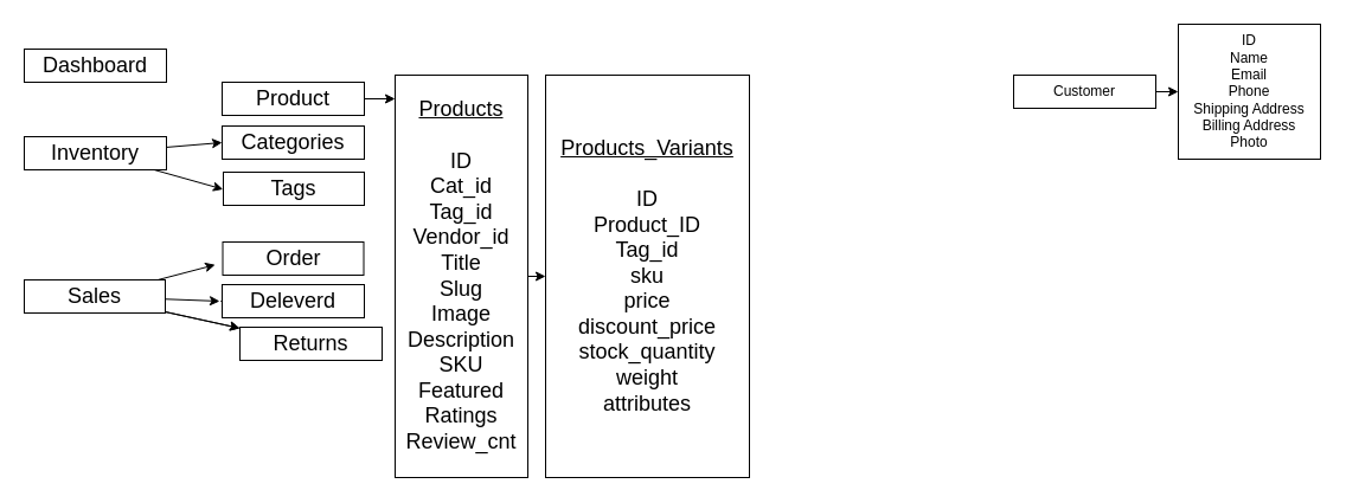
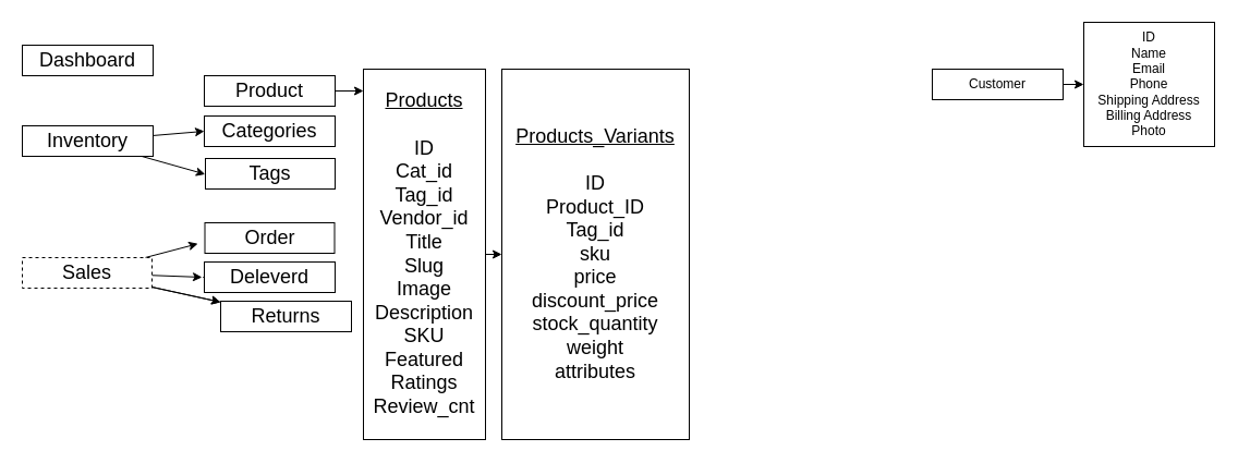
  <mxCell id="0" />
  <mxCell id="1" parent="0" />
  <mxCell id="2" value="&lt;span&gt;&lt;font style=&quot;font-size: 18px;&quot;&gt;Dashboard&lt;/font&gt;&lt;/span&gt;" style="rounded=0;whiteSpace=wrap;html=1;fontStyle=0" parent="1" vertex="1"><mxGeometry x="20" y="41" width="120" height="28" as="geometry" /></mxCell>
  <mxCell id="3" style="edgeStyle=none;html=1;entryX=0;entryY=0.5;entryDx=0;entryDy=0;fontStyle=0" edge="1" parent="1" source="5" target="10"><mxGeometry relative="1" as="geometry" /></mxCell>
  <mxCell id="4" style="edgeStyle=none;html=1;fontStyle=0" edge="1" parent="1" source="5"><mxGeometry relative="1" as="geometry"><mxPoint x="187.81" y="159.429" as="targetPoint" /></mxGeometry></mxCell>
  <mxCell id="5" value="&lt;span&gt;&lt;font style=&quot;font-size: 18px;&quot;&gt;Inventory&lt;/font&gt;&lt;/span&gt;" style="rounded=0;whiteSpace=wrap;html=1;fontStyle=0" parent="1" vertex="1"><mxGeometry x="20" y="115" width="120" height="28" as="geometry" /></mxCell>
  <mxCell id="6" value="" style="edgeStyle=none;html=1;fontSize=18;fontStyle=0" parent="1" source="7" edge="1"><mxGeometry relative="1" as="geometry"><mxPoint x="333" y="83" as="targetPoint" /></mxGeometry></mxCell>
  <mxCell id="7" value="Product" style="rounded=0;whiteSpace=wrap;html=1;fontSize=18;fontStyle=0" parent="1" vertex="1"><mxGeometry x="187" y="69" width="120" height="28" as="geometry" /></mxCell>
  <mxCell id="8" value="" style="edgeStyle=none;html=1;fontSize=8;" edge="1" parent="1" source="9" target="24"><mxGeometry relative="1" as="geometry" /></mxCell>
  <mxCell id="9" value="&lt;u&gt;Products&lt;/u&gt;&lt;font style=&quot;font-size: 8px;&quot;&gt;&lt;br style=&quot;&quot;&gt;&lt;br style=&quot;&quot;&gt;&lt;/font&gt;ID&lt;br&gt;Cat_id&lt;br&gt;Tag_id&lt;br&gt;Vendor_id&lt;br&gt;Title&lt;br&gt;Slug&lt;br&gt;Image&lt;br&gt;Description&lt;br&gt;SKU&lt;br&gt;Featured&lt;br&gt;Ratings&lt;br&gt;Review_cnt" style="rounded=0;whiteSpace=wrap;html=1;fontSize=18;fontStyle=0" parent="1" vertex="1"><mxGeometry x="333" y="63" width="112" height="340" as="geometry" /></mxCell>
  <mxCell id="10" value="Categories" style="rounded=0;whiteSpace=wrap;html=1;fontSize=18;fontStyle=0" vertex="1" parent="1"><mxGeometry x="187" y="106" width="120" height="28" as="geometry" /></mxCell>
  <mxCell id="11" value="" style="edgeStyle=none;html=1;fontStyle=0" edge="1" parent="1" source="15" target="19"><mxGeometry relative="1" as="geometry" /></mxCell>
  <mxCell id="12" value="" style="edgeStyle=none;html=1;fontStyle=0" edge="1" parent="1" source="15" target="19"><mxGeometry relative="1" as="geometry" /></mxCell>
  <mxCell id="13" style="edgeStyle=none;html=1;fontStyle=0" edge="1" parent="1" source="15"><mxGeometry relative="1" as="geometry"><mxPoint x="181.143" y="223.238" as="targetPoint" /></mxGeometry></mxCell>
  <mxCell id="14" style="edgeStyle=none;html=1;fontStyle=0" edge="1" parent="1" source="15"><mxGeometry relative="1" as="geometry"><mxPoint x="184.952" y="254" as="targetPoint" /></mxGeometry></mxCell>
- <mxCell id="15" value="&lt;span&gt;&lt;font style=&quot;font-size: 18px;&quot;&gt;Sales&lt;/font&gt;&lt;/span&gt;" style="rounded=0;whiteSpace=wrap;html=1;fontStyle=0" vertex="1" parent="1"><mxGeometry x="20" y="236" width="119" height="28" as="geometry" /></mxCell>
+ <mxCell id="15" value="&lt;span&gt;&lt;font style=&quot;font-size: 18px;&quot;&gt;Sales&lt;/font&gt;&lt;/span&gt;" style="rounded=0;whiteSpace=wrap;html=1;fontStyle=0;dashed=1;" vertex="1" parent="1"><mxGeometry x="20" y="236" width="119" height="28" as="geometry" /></mxCell>
  <mxCell id="16" value="&lt;span&gt;&lt;font style=&quot;font-size: 18px;&quot;&gt;Order&lt;/font&gt;&lt;/span&gt;" style="rounded=0;whiteSpace=wrap;html=1;fontStyle=0" vertex="1" parent="1"><mxGeometry x="187.5" y="204" width="119" height="28" as="geometry" /></mxCell>
  <mxCell id="17" style="edgeStyle=none;html=1;fontStyle=0" edge="1" parent="1" source="18"><mxGeometry relative="1" as="geometry"><mxPoint x="184.952" y="254" as="targetPoint" /></mxGeometry></mxCell>
  <mxCell id="18" value="&lt;span&gt;&lt;font style=&quot;font-size: 18px;&quot;&gt;Deleverd&lt;/font&gt;&lt;/span&gt;" style="rounded=0;whiteSpace=wrap;html=1;fontStyle=0" vertex="1" parent="1"><mxGeometry x="187" y="240" width="120" height="28" as="geometry" /></mxCell>
  <mxCell id="19" value="&lt;span&gt;&lt;font style=&quot;font-size: 18px;&quot;&gt;Returns&lt;/font&gt;&lt;/span&gt;" style="rounded=0;whiteSpace=wrap;html=1;fontStyle=0" vertex="1" parent="1"><mxGeometry x="202" y="276" width="120" height="28" as="geometry" /></mxCell>
  <mxCell id="20" value="Tags" style="rounded=0;whiteSpace=wrap;html=1;fontSize=18;fontStyle=0" vertex="1" parent="1"><mxGeometry x="188" y="145" width="119" height="28" as="geometry" /></mxCell>
  <mxCell id="21" value="" style="edgeStyle=none;html=1;" edge="1" parent="1" source="22" target="23"><mxGeometry relative="1" as="geometry" /></mxCell>
  <mxCell id="22" value="Customer" style="whiteSpace=wrap;html=1;fontStyle=0" vertex="1" parent="1"><mxGeometry x="855" y="63" width="120" height="28" as="geometry" /></mxCell>
  <mxCell id="23" value="ID&lt;br&gt;Name&lt;br&gt;Email&lt;br&gt;Phone&lt;br&gt;Shipping Address&lt;br&gt;Billing Address&lt;br&gt;Photo" style="whiteSpace=wrap;html=1;fontStyle=0;" vertex="1" parent="1"><mxGeometry x="994" y="20" width="120" height="114" as="geometry" /></mxCell>
  <mxCell id="24" value="&lt;u&gt;Products_Variants&lt;/u&gt;&lt;font style=&quot;font-size: 8px;&quot;&gt;&lt;br style=&quot;&quot;&gt;&lt;br style=&quot;&quot;&gt;&lt;/font&gt;ID&lt;br&gt;Product_ID&lt;br&gt;Tag_id&lt;br&gt;&lt;div&gt;sku&lt;/div&gt;&lt;div&gt;price&lt;/div&gt;&lt;div&gt;discount_price&lt;/div&gt;&lt;div&gt;stock_quantity&lt;/div&gt;&lt;div&gt;weight&lt;/div&gt;&lt;div&gt;attributes&lt;/div&gt;" style="rounded=0;whiteSpace=wrap;html=1;fontSize=18;fontStyle=0" vertex="1" parent="1"><mxGeometry x="460" y="63" width="172" height="340" as="geometry" /></mxCell>
